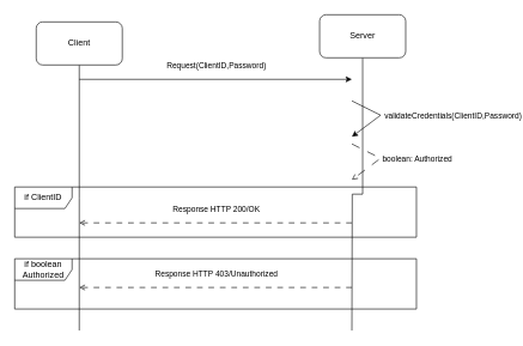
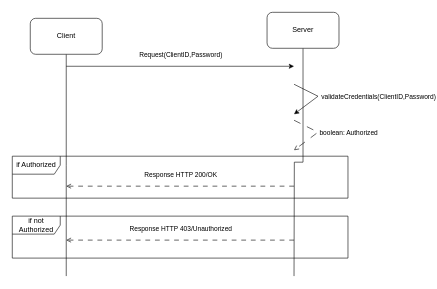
  <mxCell id="0" />
  <mxCell id="1" parent="0" />
  <mxCell id="2" style="edgeStyle=orthogonalEdgeStyle;rounded=0;orthogonalLoop=1;jettySize=auto;html=1;endArrow=none;endFill=0;" edge="1" parent="1" source="3"><mxGeometry relative="1" as="geometry"><mxPoint x="110" y="460" as="targetPoint" /></mxGeometry></mxCell>
  <mxCell id="3" value="Client" style="rounded=1;whiteSpace=wrap;html=1;" vertex="1" parent="1"><mxGeometry x="50" y="30" width="120" height="60" as="geometry" /></mxCell>
  <mxCell id="4" style="edgeStyle=orthogonalEdgeStyle;rounded=0;orthogonalLoop=1;jettySize=auto;html=1;endArrow=none;endFill=0;" edge="1" parent="1" source="5"><mxGeometry relative="1" as="geometry"><mxPoint x="490" y="460" as="targetPoint" /></mxGeometry></mxCell>
  <mxCell id="5" value="Server" style="rounded=1;whiteSpace=wrap;html=1;" vertex="1" parent="1"><mxGeometry x="445" y="20" width="120" height="60" as="geometry" /></mxCell>
- <mxCell id="6" value="if ClientID" style="shape=umlFrame;whiteSpace=wrap;html=1;pointerEvents=0;width=80;height=30;" vertex="1" parent="1"><mxGeometry x="20" y="260" width="560" height="70" as="geometry" /></mxCell>
+ <mxCell id="6" value="if Authorized" style="shape=umlFrame;whiteSpace=wrap;html=1;pointerEvents=0;width=80;height=30;" vertex="1" parent="1"><mxGeometry x="20" y="260" width="560" height="70" as="geometry" /></mxCell>
  <mxCell id="7" value="" style="endArrow=classic;html=1;rounded=0;" edge="1" parent="1"><mxGeometry width="50" height="50" relative="1" as="geometry"><mxPoint x="110" y="110" as="sourcePoint" /><mxPoint x="490" y="110" as="targetPoint" /></mxGeometry></mxCell>
  <mxCell id="8" value="Request(ClientID,Password)" style="edgeLabel;html=1;align=center;verticalAlign=middle;resizable=0;points=[];" vertex="1" connectable="0" parent="7"><mxGeometry x="-0.144" y="1" relative="1" as="geometry"><mxPoint x="27" y="-19" as="offset" /></mxGeometry></mxCell>
  <mxCell id="9" value="" style="endArrow=open;html=1;rounded=0;dashed=1;dashPattern=8 8;endFill=0;" edge="1" parent="1"><mxGeometry width="50" height="50" relative="1" as="geometry"><mxPoint x="490" y="310" as="sourcePoint" /><mxPoint x="110" y="310" as="targetPoint" /></mxGeometry></mxCell>
  <mxCell id="10" value="Response HTTP 200/OK" style="edgeLabel;html=1;align=center;verticalAlign=middle;resizable=0;points=[];" vertex="1" connectable="0" parent="9"><mxGeometry x="0.054" y="-1" relative="1" as="geometry"><mxPoint x="10" y="-19" as="offset" /></mxGeometry></mxCell>
- <mxCell id="11" value="if boolean Authorized" style="shape=umlFrame;whiteSpace=wrap;html=1;pointerEvents=0;width=80;height=30;" vertex="1" parent="1"><mxGeometry x="20" y="360" width="560" height="70" as="geometry" /></mxCell>
+ <mxCell id="11" value="if not Authorized" style="shape=umlFrame;whiteSpace=wrap;html=1;pointerEvents=0;width=80;height=30;" vertex="1" parent="1"><mxGeometry x="20" y="360" width="560" height="70" as="geometry" /></mxCell>
  <mxCell id="12" value="" style="endArrow=open;html=1;rounded=0;dashed=1;dashPattern=8 8;endFill=0;" edge="1" parent="1"><mxGeometry width="50" height="50" relative="1" as="geometry"><mxPoint x="490" y="400" as="sourcePoint" /><mxPoint x="110" y="400" as="targetPoint" /></mxGeometry></mxCell>
  <mxCell id="13" value="Response HTTP 403/Unauthorized" style="edgeLabel;html=1;align=center;verticalAlign=middle;resizable=0;points=[];" vertex="1" connectable="0" parent="12"><mxGeometry x="0.054" y="-1" relative="1" as="geometry"><mxPoint x="10" y="-19" as="offset" /></mxGeometry></mxCell>
  <mxCell id="14" value="" style="endArrow=classic;html=1;rounded=0;" edge="1" parent="1"><mxGeometry width="50" height="50" relative="1" as="geometry"><mxPoint x="490" y="140" as="sourcePoint" /><mxPoint x="490" y="190" as="targetPoint" /><Array as="points"><mxPoint x="530" y="160" /></Array></mxGeometry></mxCell>
  <mxCell id="15" value="validateCredentials(ClientID,Password)" style="edgeLabel;html=1;align=center;verticalAlign=middle;resizable=0;points=[];" vertex="1" connectable="0" parent="14"><mxGeometry x="-0.373" relative="1" as="geometry"><mxPoint x="114" y="7" as="offset" /></mxGeometry></mxCell>
  <mxCell id="16" value="" style="endArrow=open;html=1;rounded=0;endFill=0;dashed=1;dashPattern=12 12;" edge="1" parent="1"><mxGeometry width="50" height="50" relative="1" as="geometry"><mxPoint x="490" y="200" as="sourcePoint" /><mxPoint x="490" y="250" as="targetPoint" /><Array as="points"><mxPoint x="530" y="220" /></Array></mxGeometry></mxCell>
  <mxCell id="17" value="boolean: Authorized" style="edgeLabel;html=1;align=center;verticalAlign=middle;resizable=0;points=[];" vertex="1" connectable="0" parent="16"><mxGeometry x="-0.369" y="-1" relative="1" as="geometry"><mxPoint x="64" y="6" as="offset" /></mxGeometry></mxCell>
